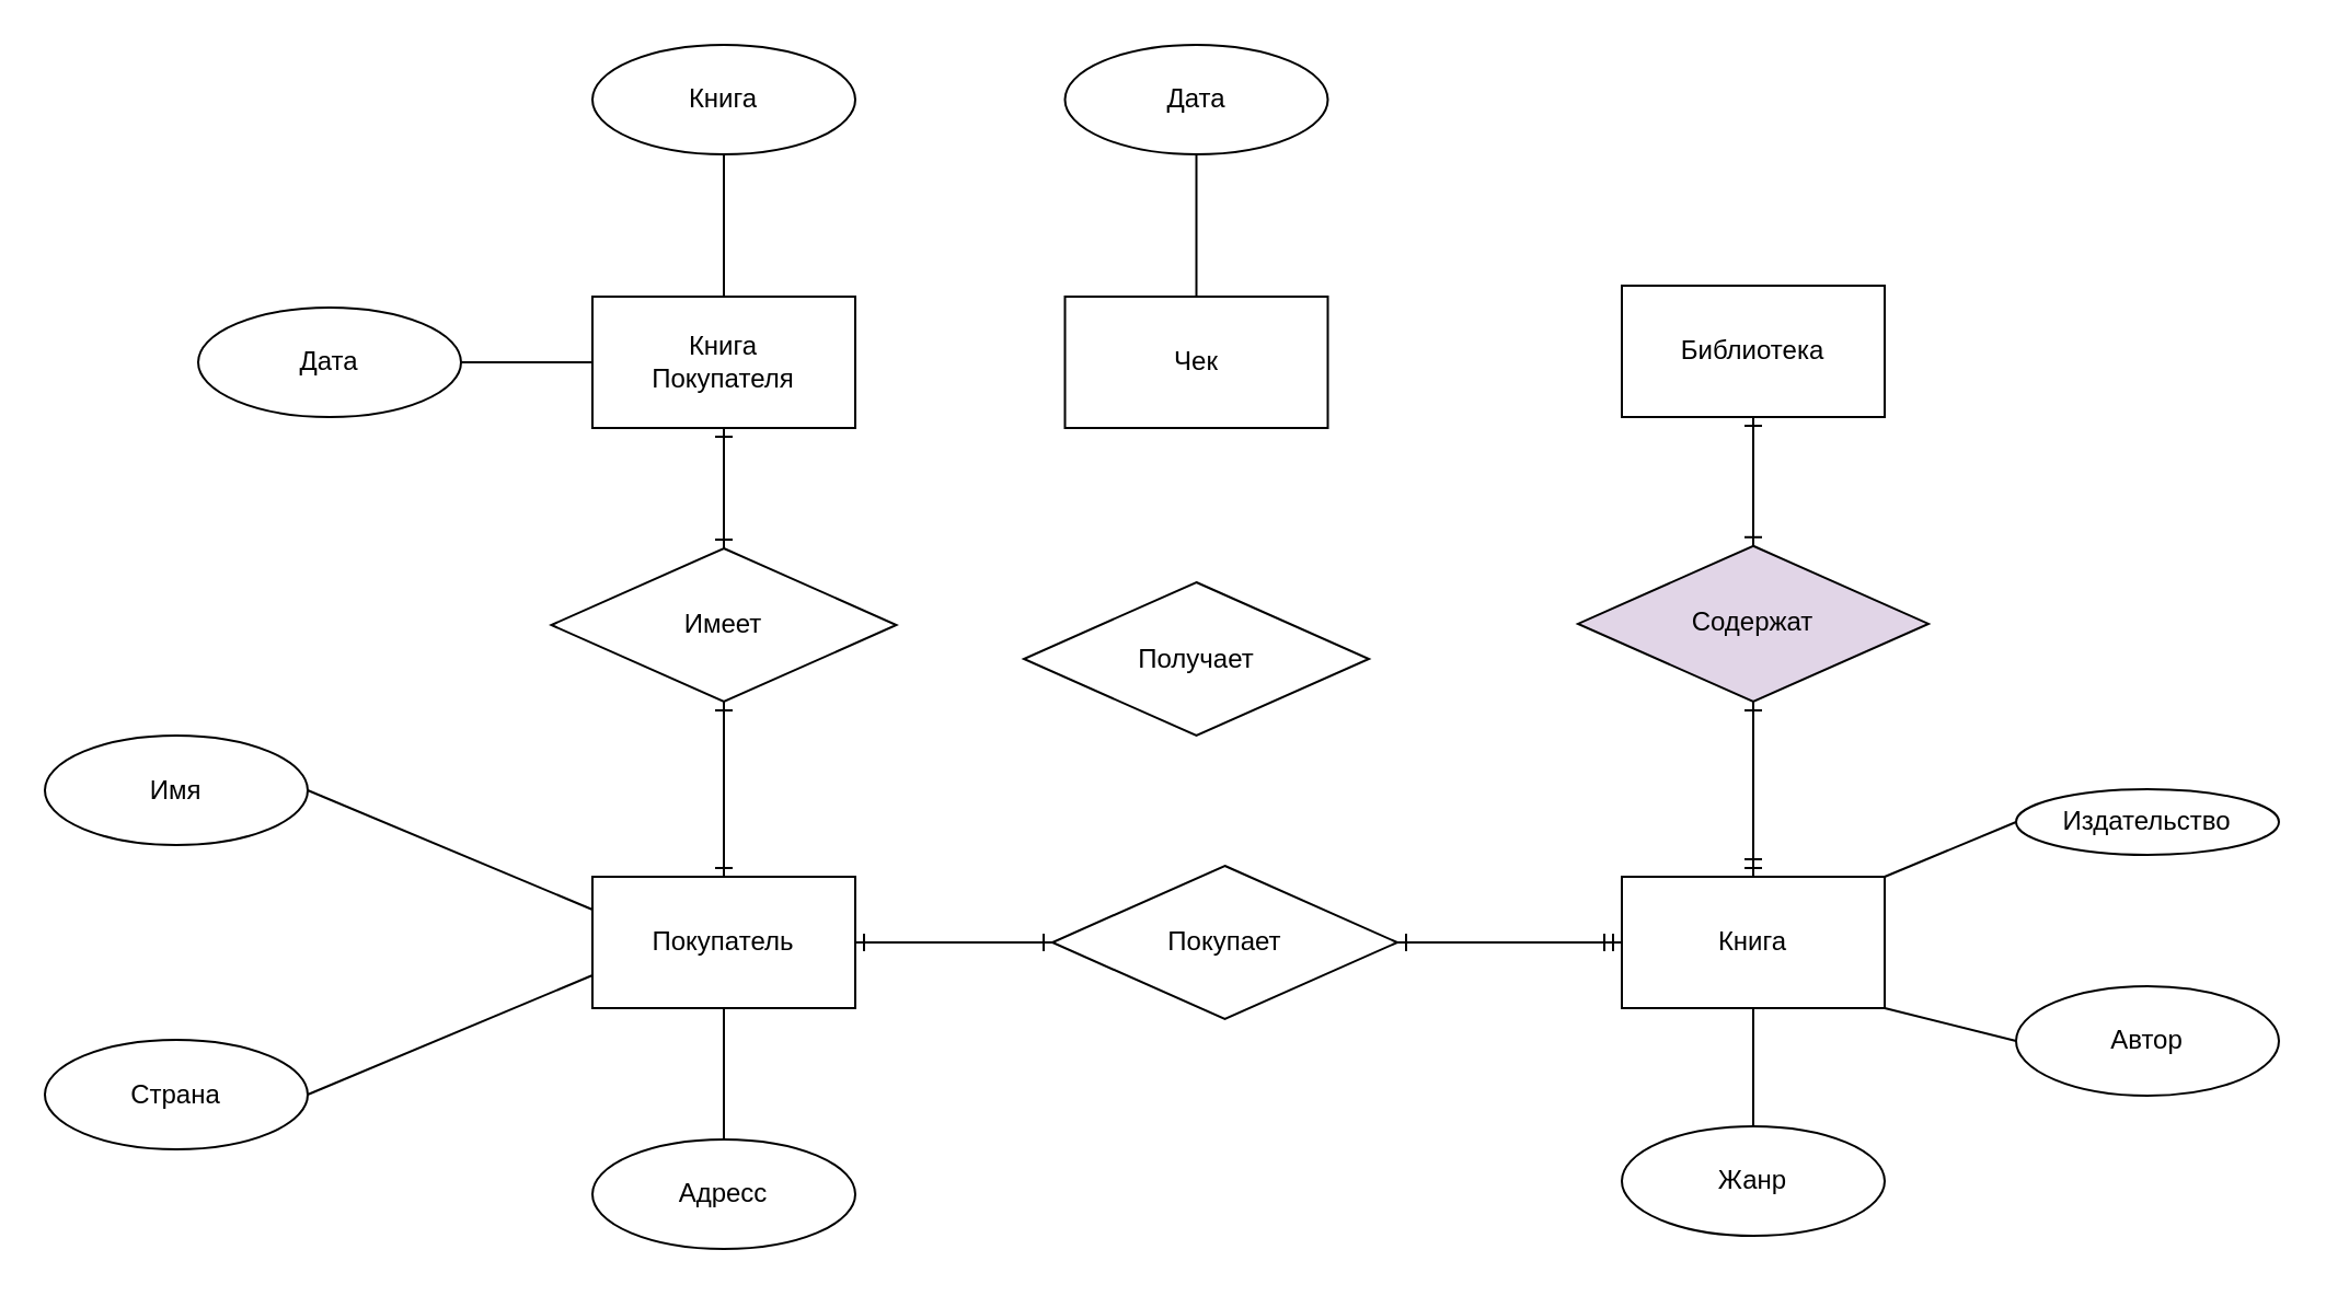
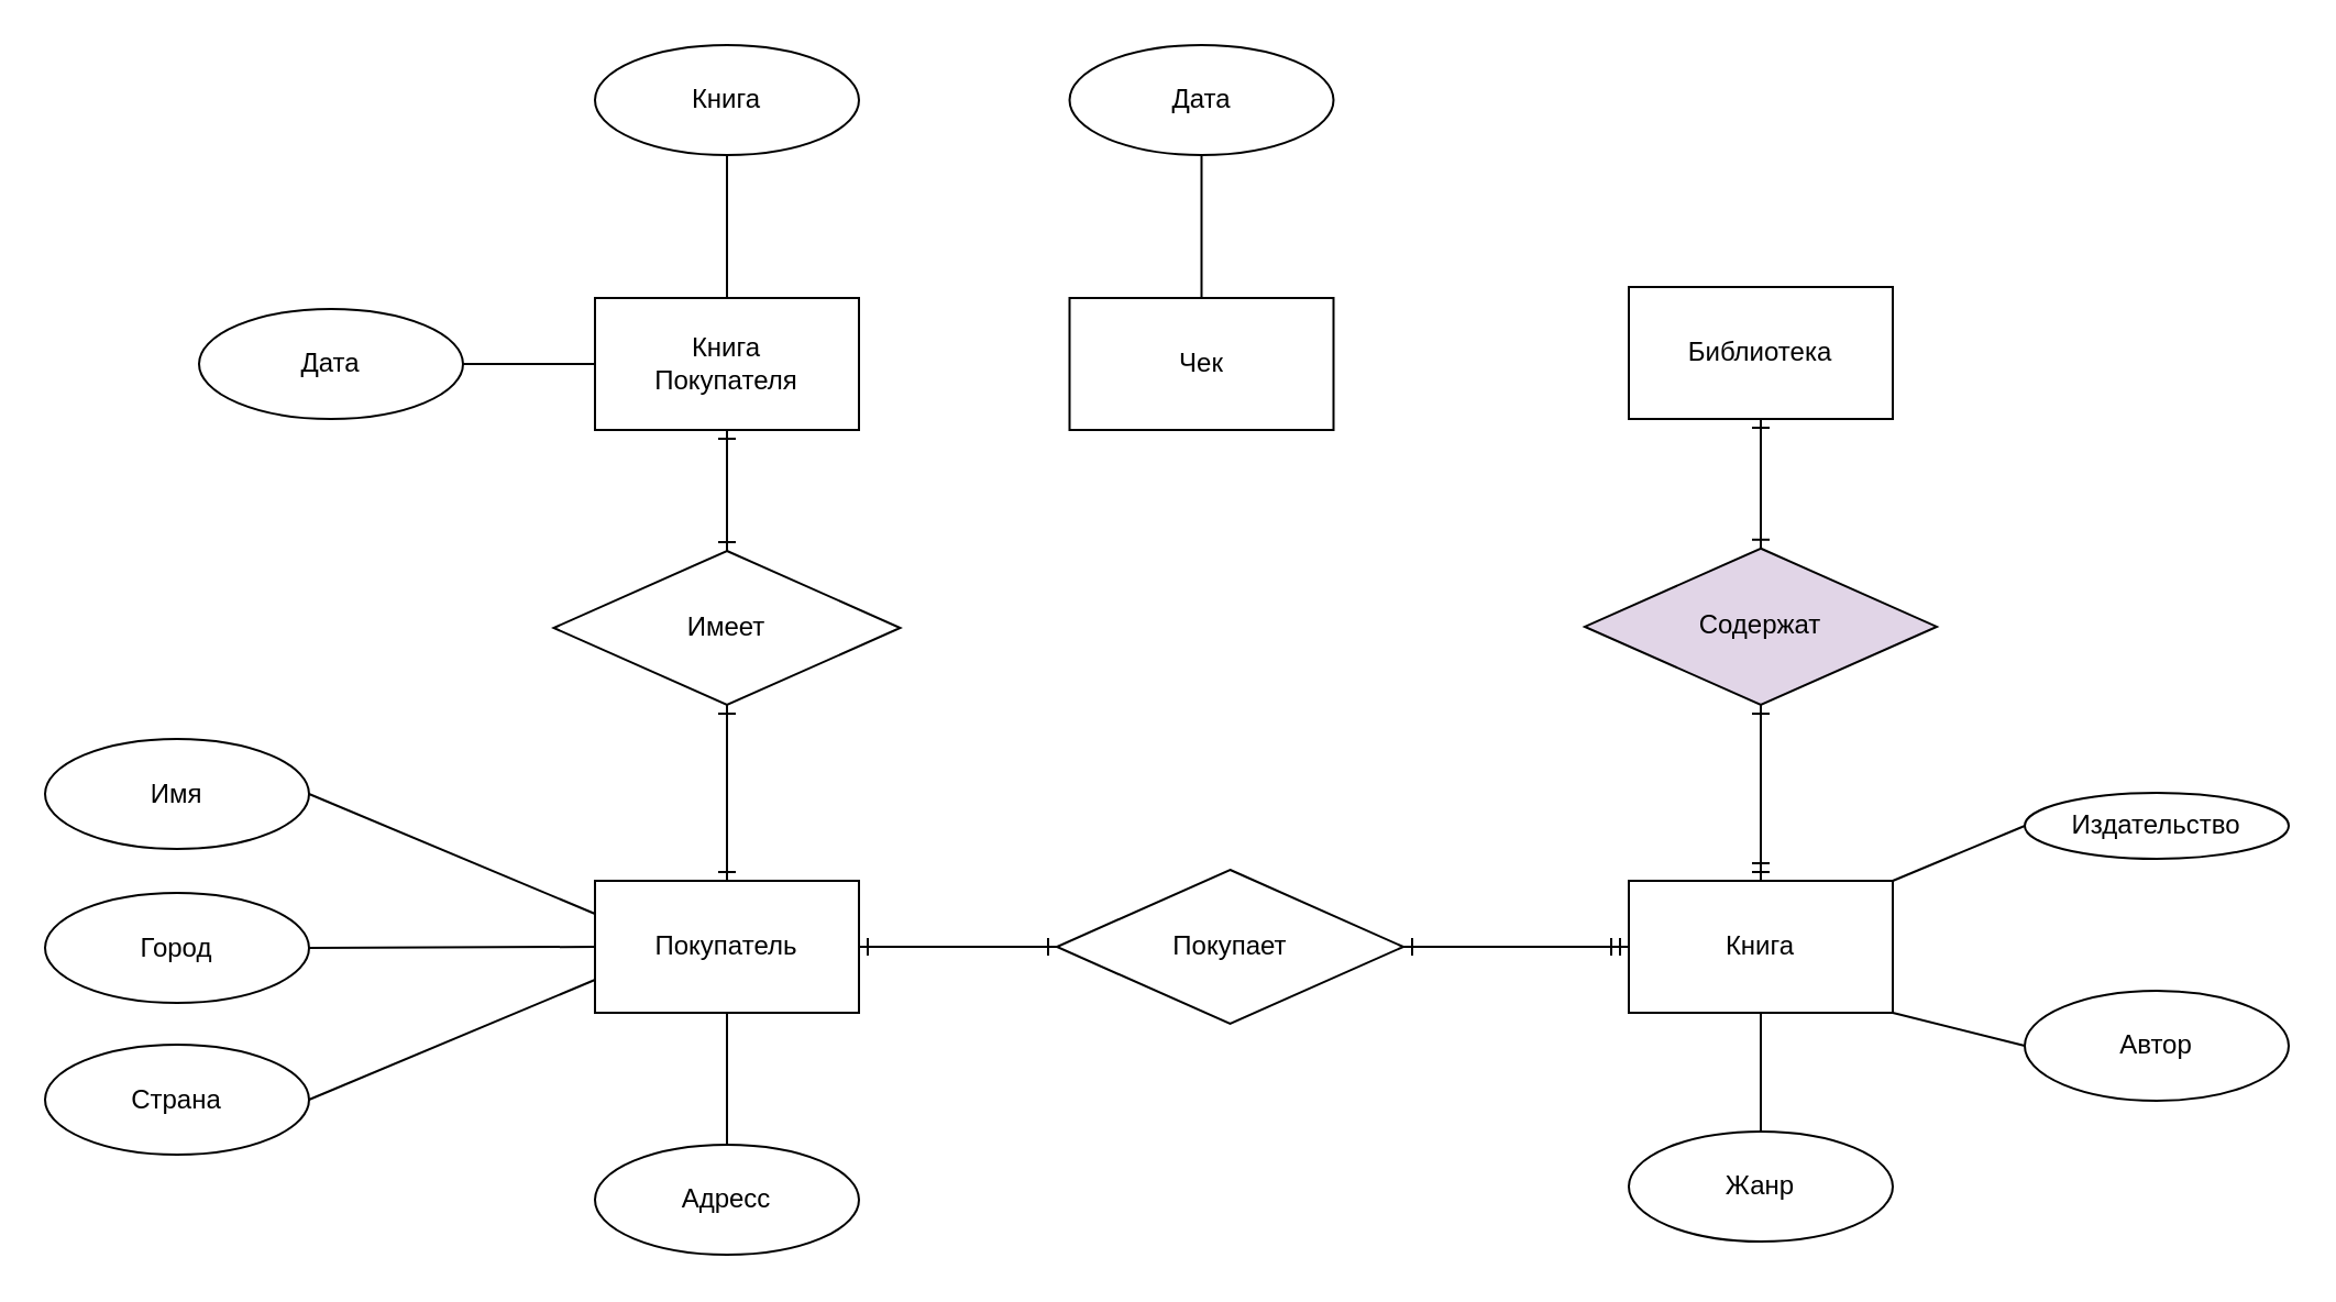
  <mxCell id="0" />
  <mxCell id="1" parent="0" />
  <mxCell id="2" value="Покупатель" style="rounded=0;whiteSpace=wrap;html=1;container=0;" parent="1" vertex="1"><mxGeometry x="270" y="400" width="120" height="60" as="geometry" /></mxCell>
  <mxCell id="3" value="Имя" style="ellipse;whiteSpace=wrap;html=1;container=0;" parent="1" vertex="1"><mxGeometry x="20" y="335.5" width="120" height="50" as="geometry" /></mxCell>
  <mxCell id="4" style="edgeStyle=none;rounded=0;orthogonalLoop=1;jettySize=auto;html=1;exitX=0;exitY=0.25;exitDx=0;exitDy=0;entryX=1;entryY=0.5;entryDx=0;entryDy=0;endArrow=none;endFill=0;" edge="1" parent="1" source="2" target="3"><mxGeometry relative="1" as="geometry" /></mxCell>
  <mxCell id="5" value="Библиотека" style="rounded=0;whiteSpace=wrap;html=1;container=0;" vertex="1" parent="1"><mxGeometry x="740" y="130" width="120" height="60" as="geometry" /></mxCell>
  <mxCell id="6" value="Содержат" style="rhombus;whiteSpace=wrap;html=1;container=0;fillColor=#e1d5e7;" vertex="1" parent="1"><mxGeometry x="720" y="248.89" width="160" height="71.11" as="geometry" /></mxCell>
  <mxCell id="7" style="edgeStyle=none;rounded=0;orthogonalLoop=1;jettySize=auto;html=1;exitX=0.5;exitY=1;exitDx=0;exitDy=0;entryX=0.5;entryY=0;entryDx=0;entryDy=0;startArrow=ERone;startFill=0;endArrow=ERone;endFill=0;" edge="1" parent="1" source="5" target="6"><mxGeometry relative="1" as="geometry" /></mxCell>
  <mxCell id="8" value="Книга" style="rounded=0;whiteSpace=wrap;html=1;container=0;" vertex="1" parent="1"><mxGeometry x="740" y="400" width="120" height="60" as="geometry" /></mxCell>
  <mxCell id="9" style="edgeStyle=none;rounded=0;orthogonalLoop=1;jettySize=auto;html=1;exitX=0.5;exitY=1;exitDx=0;exitDy=0;entryX=0.5;entryY=0;entryDx=0;entryDy=0;startArrow=ERone;startFill=0;endArrow=ERmandOne;endFill=0;" edge="1" parent="1" source="6" target="8"><mxGeometry relative="1" as="geometry" /></mxCell>
  <mxCell id="10" value="Автор" style="ellipse;whiteSpace=wrap;html=1;container=0;" vertex="1" parent="1"><mxGeometry x="920" y="450" width="120" height="50" as="geometry" /></mxCell>
  <mxCell id="11" style="edgeStyle=none;rounded=0;orthogonalLoop=1;jettySize=auto;html=1;exitX=1;exitY=1;exitDx=0;exitDy=0;entryX=0;entryY=0.5;entryDx=0;entryDy=0;endArrow=none;endFill=0;" edge="1" parent="1" source="8" target="10"><mxGeometry relative="1" as="geometry" /></mxCell>
  <mxCell id="12" value="Издательство" style="ellipse;whiteSpace=wrap;html=1;container=0;" vertex="1" parent="1"><mxGeometry x="920" y="360" width="120" height="30" as="geometry" /></mxCell>
  <mxCell id="13" style="rounded=0;orthogonalLoop=1;jettySize=auto;html=1;exitX=1;exitY=0;exitDx=0;exitDy=0;entryX=0;entryY=0.5;entryDx=0;entryDy=0;endArrow=none;endFill=0;" edge="1" parent="1" source="8" target="12"><mxGeometry relative="1" as="geometry" /></mxCell>
  <mxCell id="14" value="Жанр" style="ellipse;whiteSpace=wrap;html=1;container=0;" vertex="1" parent="1"><mxGeometry x="740" y="514" width="120" height="50" as="geometry" /></mxCell>
  <mxCell id="15" style="edgeStyle=orthogonalEdgeStyle;rounded=0;orthogonalLoop=1;jettySize=auto;html=1;exitX=0.5;exitY=1;exitDx=0;exitDy=0;entryX=0.5;entryY=0;entryDx=0;entryDy=0;endArrow=none;endFill=0;" edge="1" parent="1" source="8" target="14"><mxGeometry relative="1" as="geometry" /></mxCell>
  <mxCell id="16" style="edgeStyle=none;rounded=0;orthogonalLoop=1;jettySize=auto;html=1;exitX=1;exitY=0.5;exitDx=0;exitDy=0;entryX=0;entryY=0.5;entryDx=0;entryDy=0;startArrow=ERone;startFill=0;endArrow=ERmandOne;endFill=0;" edge="1" parent="1" source="17" target="8"><mxGeometry relative="1" as="geometry" /></mxCell>
  <mxCell id="17" value="Покупает" style="rhombus;whiteSpace=wrap;html=1;container=0;" vertex="1" parent="1"><mxGeometry x="480" y="395" width="157.5" height="70" as="geometry" /></mxCell>
  <mxCell id="18" style="edgeStyle=none;rounded=0;orthogonalLoop=1;jettySize=auto;html=1;exitX=1;exitY=0.5;exitDx=0;exitDy=0;entryX=0;entryY=0.5;entryDx=0;entryDy=0;startArrow=ERone;startFill=0;endArrow=ERone;endFill=0;" edge="1" parent="1" source="2" target="17"><mxGeometry relative="1" as="geometry" /></mxCell>
  <mxCell id="19" value="Адресс" style="ellipse;whiteSpace=wrap;html=1;container=0;" vertex="1" parent="1"><mxGeometry x="270" y="520" width="120" height="50" as="geometry" /></mxCell>
  <mxCell id="20" style="edgeStyle=none;rounded=0;orthogonalLoop=1;jettySize=auto;html=1;exitX=0.5;exitY=1;exitDx=0;exitDy=0;entryX=0.5;entryY=0;entryDx=0;entryDy=0;endArrow=none;endFill=0;" edge="1" parent="1" source="2" target="19"><mxGeometry relative="1" as="geometry" /></mxCell>
  <mxCell id="21" value="Страна" style="ellipse;whiteSpace=wrap;html=1;container=0;" vertex="1" parent="1"><mxGeometry x="20" y="474.5" width="120" height="50" as="geometry" /></mxCell>
  <mxCell id="22" style="edgeStyle=none;rounded=0;orthogonalLoop=1;jettySize=auto;html=1;exitX=0;exitY=0.75;exitDx=0;exitDy=0;entryX=1;entryY=0.5;entryDx=0;entryDy=0;endArrow=none;endFill=0;" edge="1" parent="1" source="2" target="21"><mxGeometry relative="1" as="geometry" /></mxCell>
+ <mxCell id="23" value="Город" style="ellipse;whiteSpace=wrap;html=1;container=0;" vertex="1" parent="1"><mxGeometry x="20" y="405.5" width="120" height="50" as="geometry" /></mxCell>
+ <mxCell id="24" style="edgeStyle=none;rounded=0;orthogonalLoop=1;jettySize=auto;html=1;exitX=0;exitY=0.5;exitDx=0;exitDy=0;entryX=1;entryY=0.5;entryDx=0;entryDy=0;endArrow=none;endFill=0;" edge="1" parent="1" source="2" target="23"><mxGeometry relative="1" as="geometry" /></mxCell>
  <mxCell id="25" value="Книга&lt;br&gt;Покупателя" style="rounded=0;whiteSpace=wrap;html=1;container=0;" vertex="1" parent="1"><mxGeometry x="270" y="135" width="120" height="60" as="geometry" /></mxCell>
  <mxCell id="26" value="Книга" style="ellipse;whiteSpace=wrap;html=1;container=0;" vertex="1" parent="1"><mxGeometry x="270" y="20" width="120" height="50" as="geometry" /></mxCell>
  <mxCell id="27" style="edgeStyle=none;rounded=0;orthogonalLoop=1;jettySize=auto;html=1;exitX=0.5;exitY=0;exitDx=0;exitDy=0;entryX=0.5;entryY=1;entryDx=0;entryDy=0;endArrow=none;endFill=0;" edge="1" parent="1" source="25" target="26"><mxGeometry relative="1" as="geometry" /></mxCell>
  <mxCell id="28" value="Дата" style="ellipse;whiteSpace=wrap;html=1;container=0;" vertex="1" parent="1"><mxGeometry x="90" y="140" width="120" height="50" as="geometry" /></mxCell>
  <mxCell id="29" style="edgeStyle=none;rounded=0;orthogonalLoop=1;jettySize=auto;html=1;exitX=0;exitY=0.5;exitDx=0;exitDy=0;entryX=1;entryY=0.5;entryDx=0;entryDy=0;endArrow=none;endFill=0;" edge="1" parent="1" source="25" target="28"><mxGeometry relative="1" as="geometry" /></mxCell>
  <mxCell id="30" style="edgeStyle=none;rounded=0;orthogonalLoop=1;jettySize=auto;html=1;exitX=0.5;exitY=0;exitDx=0;exitDy=0;entryX=0.5;entryY=1;entryDx=0;entryDy=0;startArrow=ERone;startFill=0;endArrow=ERone;endFill=0;" edge="1" parent="1" source="31" target="25"><mxGeometry relative="1" as="geometry" /></mxCell>
  <mxCell id="31" value="Имеет" style="rhombus;whiteSpace=wrap;html=1;container=0;" vertex="1" parent="1"><mxGeometry x="251.25" y="250" width="157.5" height="70" as="geometry" /></mxCell>
  <mxCell id="32" style="edgeStyle=none;rounded=0;orthogonalLoop=1;jettySize=auto;html=1;exitX=0.5;exitY=0;exitDx=0;exitDy=0;entryX=0.5;entryY=1;entryDx=0;entryDy=0;startArrow=ERone;startFill=0;endArrow=ERone;endFill=0;" edge="1" parent="1" source="2" target="31"><mxGeometry relative="1" as="geometry" /></mxCell>
  <mxCell id="33" value="Чек" style="rounded=0;whiteSpace=wrap;html=1;container=0;" vertex="1" parent="1"><mxGeometry x="485.75" y="135" width="120" height="60" as="geometry" /></mxCell>
- <mxCell id="34" value="Получает" style="rhombus;whiteSpace=wrap;html=1;container=0;" vertex="1" parent="1"><mxGeometry x="467" y="265.5" width="157.5" height="70" as="geometry" /></mxCell>
  <mxCell id="35" value="Дата" style="ellipse;whiteSpace=wrap;html=1;container=0;" vertex="1" parent="1"><mxGeometry x="485.75" y="20" width="120" height="50" as="geometry" /></mxCell>
  <mxCell id="36" style="edgeStyle=none;rounded=0;orthogonalLoop=1;jettySize=auto;html=1;exitX=0.5;exitY=0;exitDx=0;exitDy=0;entryX=0.5;entryY=1;entryDx=0;entryDy=0;endArrow=none;endFill=0;" edge="1" parent="1" source="33" target="35"><mxGeometry relative="1" as="geometry" /></mxCell>
